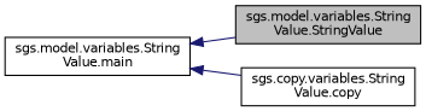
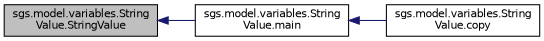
  digraph {
    rankdir=LR
    node [color=black fillcolor=white fontname=Helvetica fontsize=10 shape=record style=filled]
    edge [color=midnightblue dir=back fontname=Helvetica fontsize=10 labelfontname=Helvetica labelfontsize=10 style=solid]
    n1 [fillcolor=grey75 fontcolor=black height=0.2 label="sgs.model.variables.String\lValue.StringValue" width=0.4]
    n2 [height=0.2 label="sgs.model.variables.String\lValue.main" width=0.4]
-   n3 [height=0.2 label="sgs.copy.variables.String\lValue.copy" width=0.4]
-   n2 -> n1
+   n3 [height=0.2 label="sgs.model.variables.String\lValue.copy" width=0.4]
+   n1 -> n2
    n2 -> n3
  }
